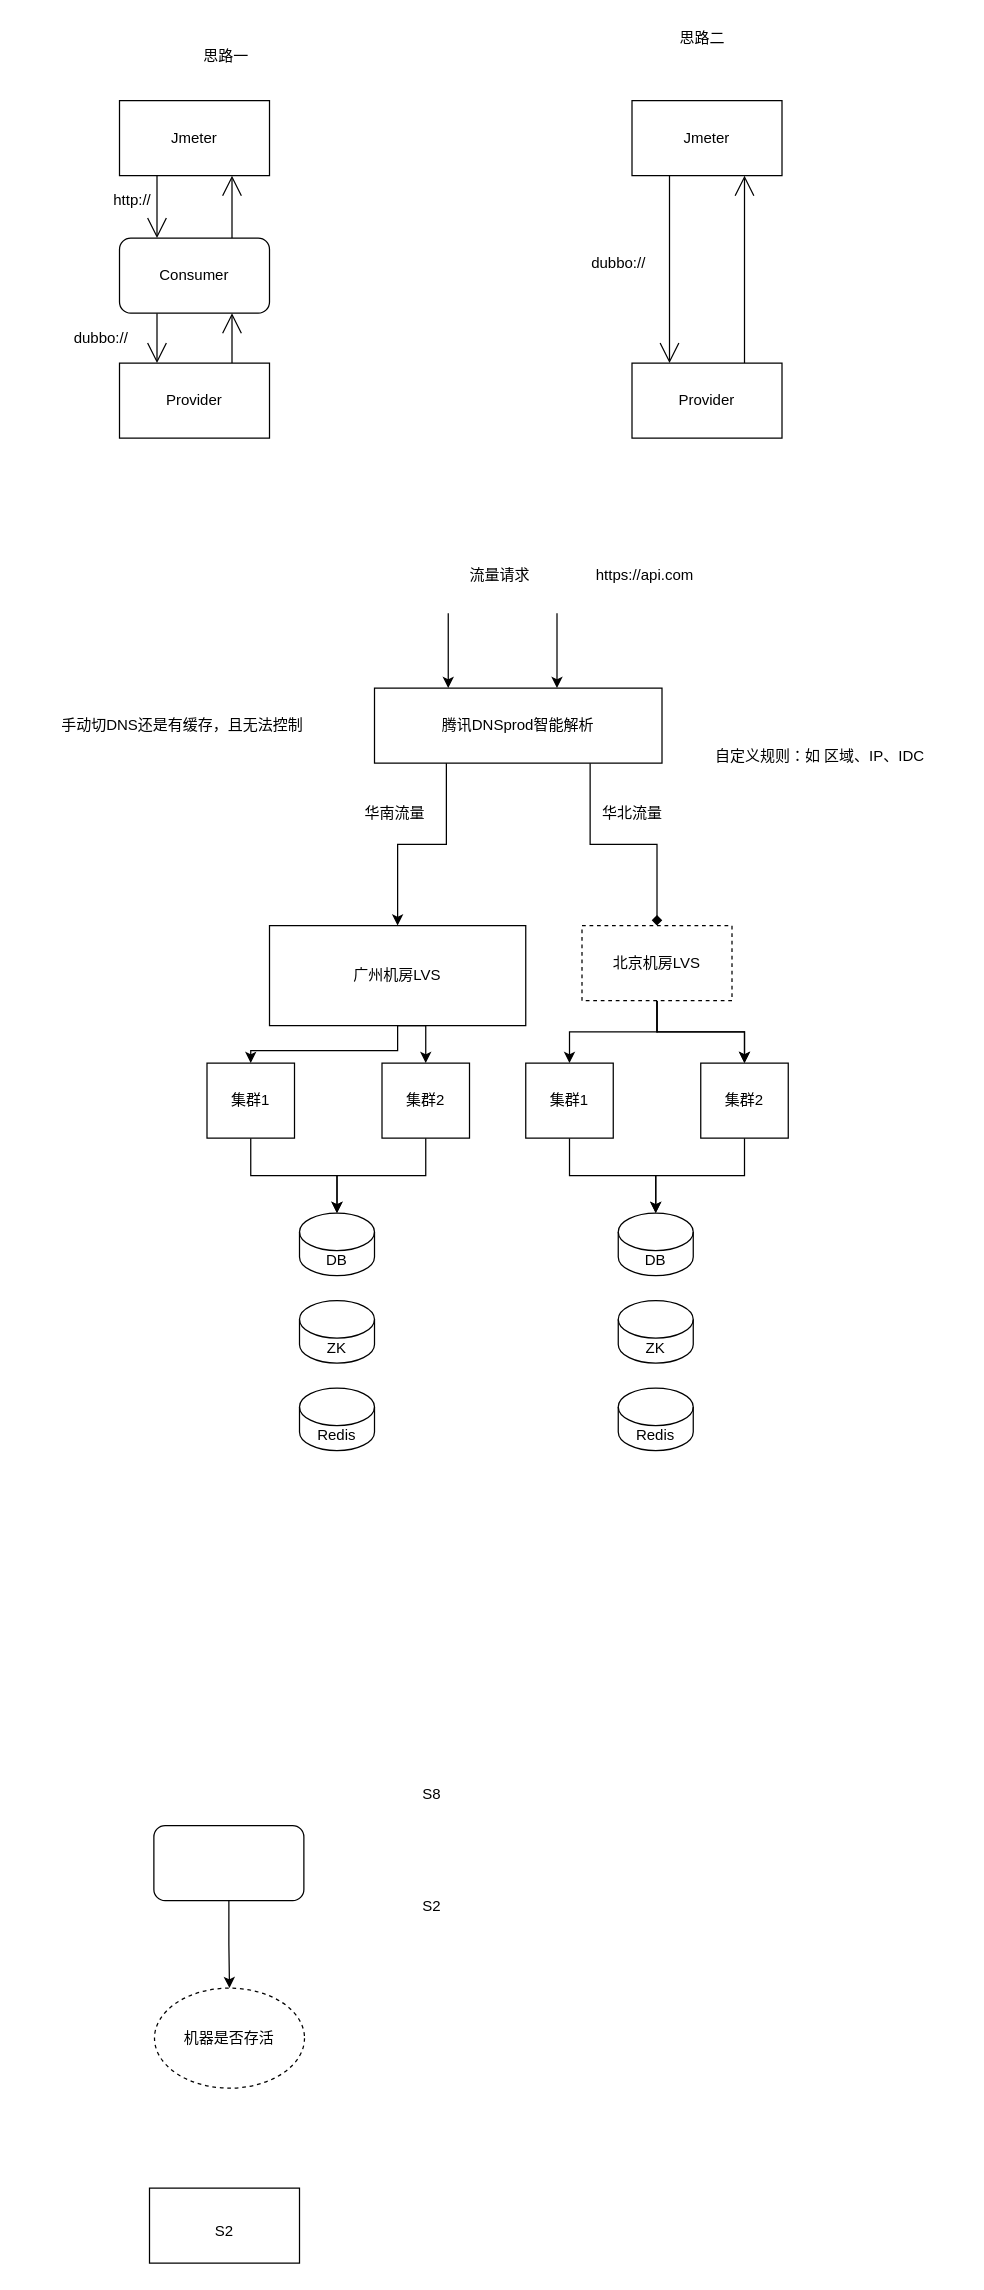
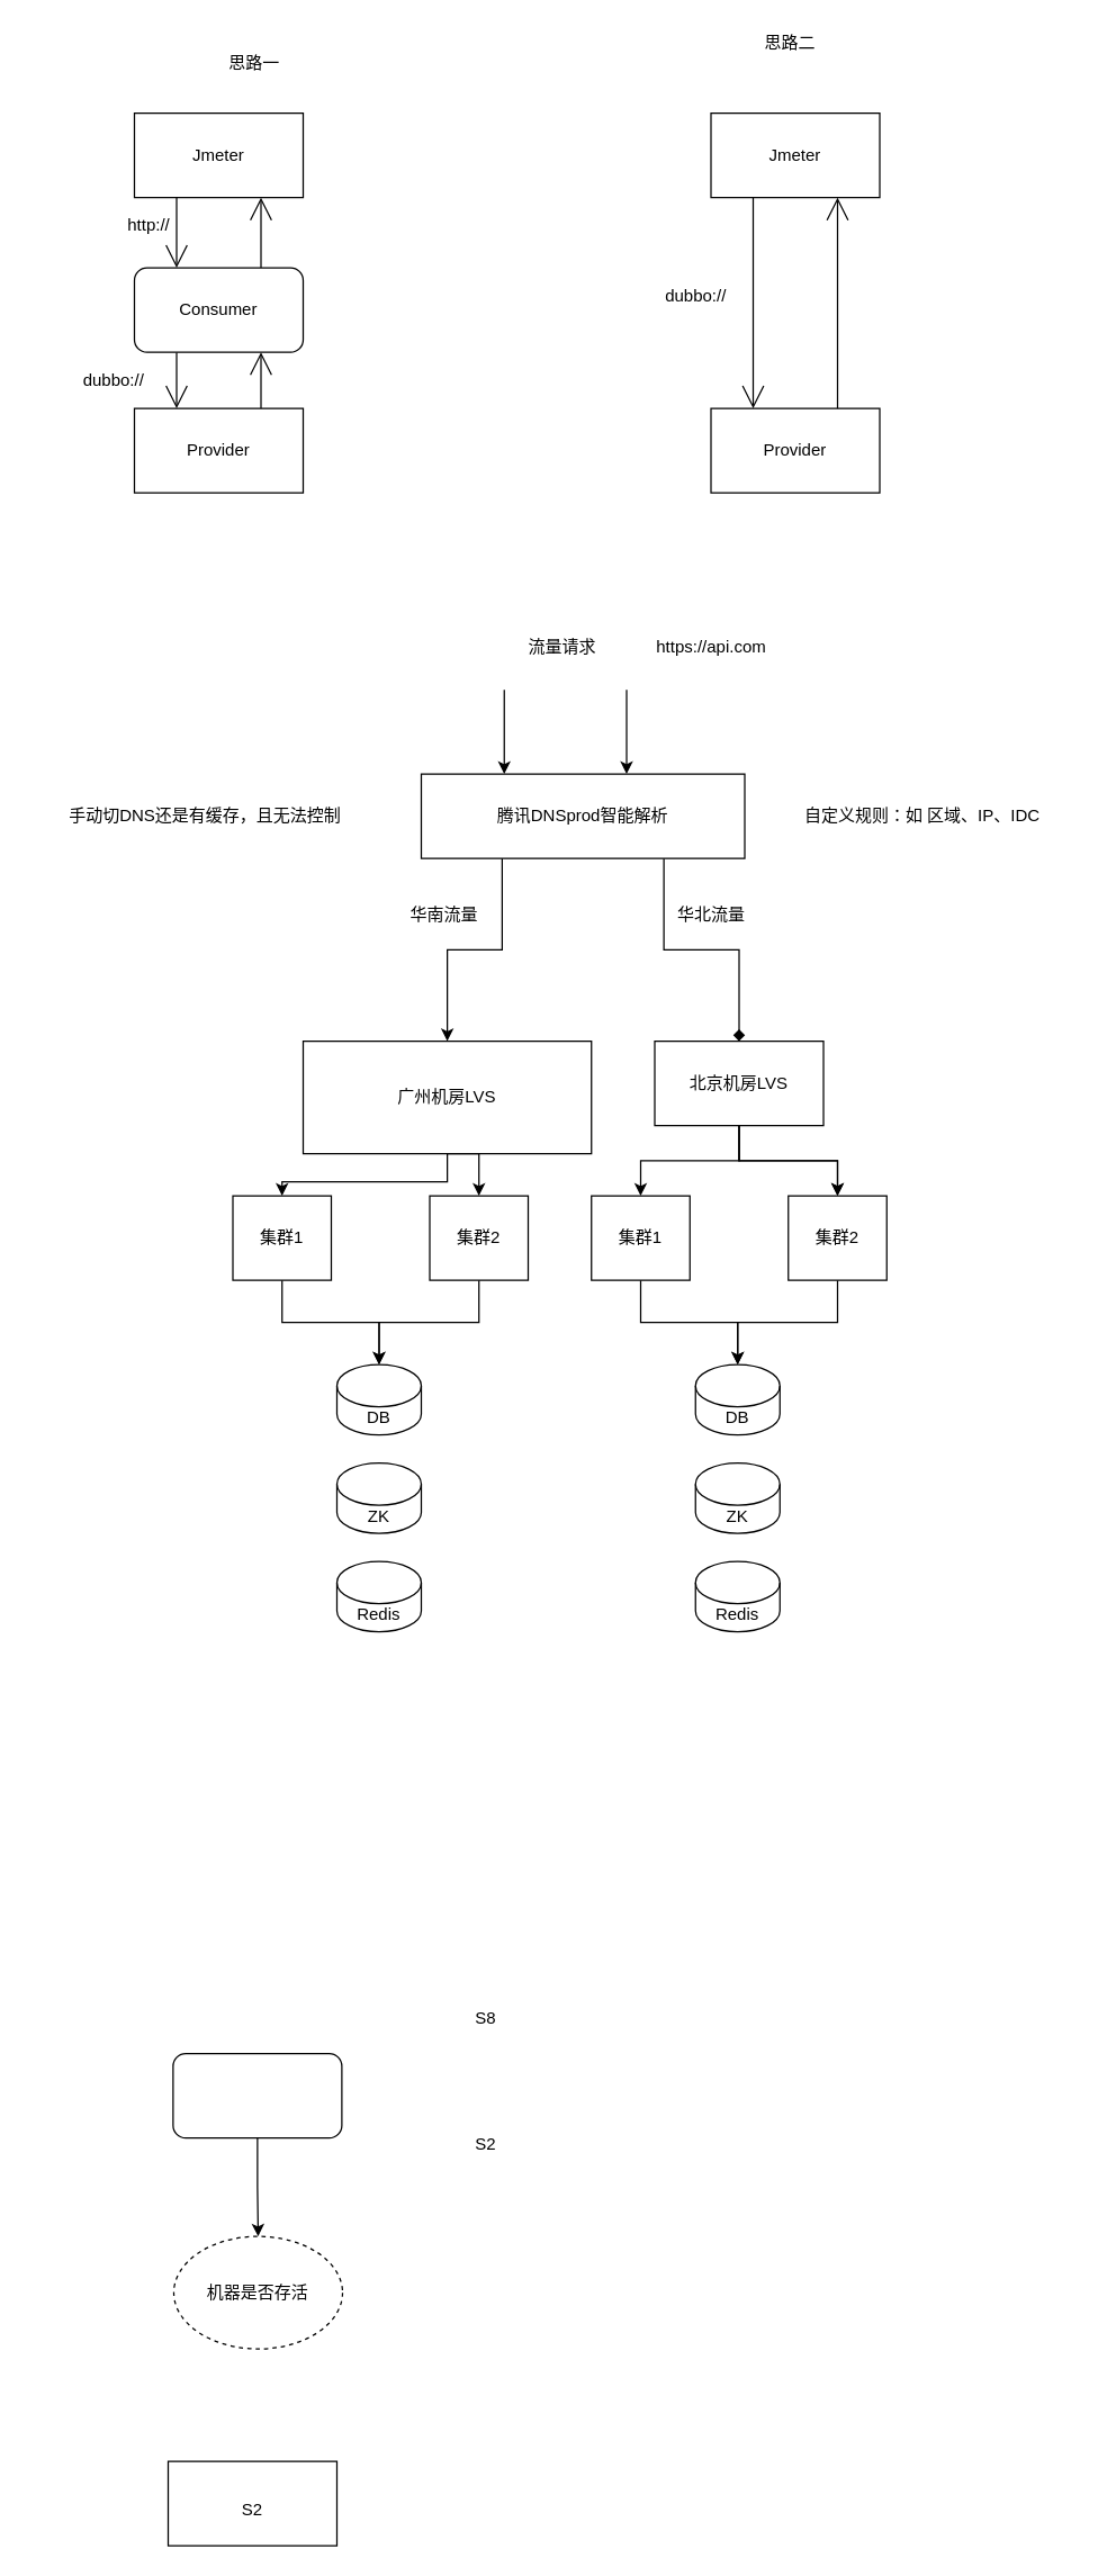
  <mxCell id="0" />
  <mxCell id="1" parent="0" />
  <mxCell id="2" style="edgeStyle=none;curved=1;rounded=0;orthogonalLoop=1;jettySize=auto;html=1;entryX=0.25;entryY=0;entryDx=0;entryDy=0;endArrow=open;startSize=14;endSize=14;sourcePerimeterSpacing=8;targetPerimeterSpacing=8;exitX=0.25;exitY=1;exitDx=0;exitDy=0;" parent="1" source="3" target="6" edge="1"><mxGeometry relative="1" as="geometry" /></mxCell>
  <mxCell id="3" value="Jmeter" style="rounded=0;whiteSpace=wrap;html=1;hachureGap=4;pointerEvents=0;" parent="1" vertex="1"><mxGeometry x="95" y="80" width="120" height="60" as="geometry" /></mxCell>
  <mxCell id="4" style="edgeStyle=none;curved=1;rounded=0;orthogonalLoop=1;jettySize=auto;html=1;exitX=0.25;exitY=1;exitDx=0;exitDy=0;endArrow=open;startSize=14;endSize=14;sourcePerimeterSpacing=8;targetPerimeterSpacing=8;entryX=0.25;entryY=0;entryDx=0;entryDy=0;" parent="1" source="6" target="8" edge="1"><mxGeometry relative="1" as="geometry" /></mxCell>
  <mxCell id="5" style="edgeStyle=none;curved=1;rounded=0;orthogonalLoop=1;jettySize=auto;html=1;exitX=0.75;exitY=0;exitDx=0;exitDy=0;entryX=0.75;entryY=1;entryDx=0;entryDy=0;endArrow=open;startSize=14;endSize=14;sourcePerimeterSpacing=8;targetPerimeterSpacing=8;" parent="1" source="6" target="3" edge="1"><mxGeometry relative="1" as="geometry" /></mxCell>
  <mxCell id="6" value="Consumer" style="whiteSpace=wrap;html=1;hachureGap=4;pointerEvents=0;rounded=1;" parent="1" vertex="1"><mxGeometry x="95" y="190" width="120" height="60" as="geometry" /></mxCell>
  <mxCell id="7" style="edgeStyle=none;curved=1;rounded=0;orthogonalLoop=1;jettySize=auto;html=1;exitX=0.75;exitY=0;exitDx=0;exitDy=0;entryX=0.75;entryY=1;entryDx=0;entryDy=0;endArrow=open;startSize=14;endSize=14;sourcePerimeterSpacing=8;targetPerimeterSpacing=8;" parent="1" source="8" target="6" edge="1"><mxGeometry relative="1" as="geometry" /></mxCell>
  <mxCell id="8" value="Provider" style="rounded=0;whiteSpace=wrap;html=1;hachureGap=4;pointerEvents=0;" parent="1" vertex="1"><mxGeometry x="95" y="290" width="120" height="60" as="geometry" /></mxCell>
  <mxCell id="9" style="edgeStyle=none;curved=1;rounded=0;orthogonalLoop=1;jettySize=auto;html=1;exitX=0.75;exitY=0;exitDx=0;exitDy=0;entryX=0.75;entryY=1;entryDx=0;entryDy=0;endArrow=open;startSize=14;endSize=14;sourcePerimeterSpacing=8;targetPerimeterSpacing=8;" parent="1" source="10" target="12" edge="1"><mxGeometry relative="1" as="geometry" /></mxCell>
  <mxCell id="10" value="Provider" style="rounded=0;whiteSpace=wrap;html=1;hachureGap=4;pointerEvents=0;" parent="1" vertex="1"><mxGeometry x="505" y="290" width="120" height="60" as="geometry" /></mxCell>
  <mxCell id="11" style="edgeStyle=none;curved=1;rounded=0;orthogonalLoop=1;jettySize=auto;html=1;exitX=0.25;exitY=1;exitDx=0;exitDy=0;entryX=0.25;entryY=0;entryDx=0;entryDy=0;endArrow=open;startSize=14;endSize=14;sourcePerimeterSpacing=8;targetPerimeterSpacing=8;" parent="1" source="12" target="10" edge="1"><mxGeometry relative="1" as="geometry" /></mxCell>
  <mxCell id="12" value="Jmeter" style="rounded=0;whiteSpace=wrap;html=1;hachureGap=4;pointerEvents=0;" parent="1" vertex="1"><mxGeometry x="505" y="80" width="120" height="60" as="geometry" /></mxCell>
  <mxCell id="13" value="dubbo://" style="text;html=1;align=center;verticalAlign=middle;resizable=0;points=[];autosize=1;strokeColor=none;fillColor=none;" parent="1" vertex="1"><mxGeometry x="459" y="200" width="70" height="20" as="geometry" /></mxCell>
  <mxCell id="14" value="http://" style="text;html=1;align=center;verticalAlign=middle;resizable=0;points=[];autosize=1;strokeColor=none;fillColor=none;" parent="1" vertex="1"><mxGeometry x="80" y="150" width="50" height="20" as="geometry" /></mxCell>
  <mxCell id="15" value="dubbo://" style="text;html=1;align=center;verticalAlign=middle;resizable=0;points=[];autosize=1;strokeColor=none;fillColor=none;" parent="1" vertex="1"><mxGeometry x="45" y="260" width="70" height="20" as="geometry" /></mxCell>
  <mxCell id="16" value="思路一" style="text;html=1;strokeColor=none;fillColor=none;align=center;verticalAlign=middle;whiteSpace=wrap;rounded=0;hachureGap=4;pointerEvents=0;" parent="1" vertex="1"><mxGeometry x="147.5" y="35" width="65" height="20" as="geometry" /></mxCell>
  <mxCell id="17" value="思路二" style="text;html=1;strokeColor=none;fillColor=none;align=center;verticalAlign=middle;whiteSpace=wrap;rounded=0;hachureGap=4;pointerEvents=0;" parent="1" vertex="1"><mxGeometry x="529" y="20" width="65" height="20" as="geometry" /></mxCell>
  <mxCell id="18" style="edgeStyle=orthogonalEdgeStyle;rounded=0;orthogonalLoop=1;jettySize=auto;html=1;exitX=0.75;exitY=1;exitDx=0;exitDy=0;entryX=0.5;entryY=0;entryDx=0;entryDy=0;endArrow=diamond;" parent="1" source="19" target="29" edge="1"><mxGeometry relative="1" as="geometry" /></mxCell>
  <mxCell id="19" value="腾讯DNSprod智能解析" style="rounded=0;whiteSpace=wrap;html=1;" parent="1" vertex="1"><mxGeometry x="299" y="550" width="230" height="60" as="geometry" /></mxCell>
  <mxCell id="20" value="" style="endArrow=classic;html=1;rounded=0;" parent="1" edge="1"><mxGeometry width="50" height="50" relative="1" as="geometry"><mxPoint x="358" y="490" as="sourcePoint" /><mxPoint x="358" y="550" as="targetPoint" /></mxGeometry></mxCell>
  <mxCell id="21" value="" style="endArrow=classic;html=1;rounded=0;" parent="1" edge="1"><mxGeometry width="50" height="50" relative="1" as="geometry"><mxPoint x="445" y="490" as="sourcePoint" /><mxPoint x="445" y="550" as="targetPoint" /></mxGeometry></mxCell>
  <mxCell id="22" value="流量请求" style="text;html=1;align=center;verticalAlign=middle;resizable=0;points=[];autosize=1;strokeColor=none;fillColor=none;" parent="1" vertex="1"><mxGeometry x="359" y="445" width="80" height="30" as="geometry" /></mxCell>
  <mxCell id="23" style="edgeStyle=orthogonalEdgeStyle;rounded=0;orthogonalLoop=1;jettySize=auto;html=1;exitX=0.5;exitY=1;exitDx=0;exitDy=0;entryX=0.5;entryY=0;entryDx=0;entryDy=0;" parent="1" source="25" target="33" edge="1"><mxGeometry relative="1" as="geometry" /></mxCell>
  <mxCell id="24" style="edgeStyle=orthogonalEdgeStyle;rounded=0;orthogonalLoop=1;jettySize=auto;html=1;exitX=0.5;exitY=1;exitDx=0;exitDy=0;entryX=0.5;entryY=0;entryDx=0;entryDy=0;" parent="1" source="25" target="35" edge="1"><mxGeometry relative="1" as="geometry" /></mxCell>
  <mxCell id="25" value="广州机房LVS" style="rounded=0;whiteSpace=wrap;html=1;" parent="1" vertex="1"><mxGeometry x="215" y="740" width="205" height="80" as="geometry" /></mxCell>
  <mxCell id="26" value="" style="edgeStyle=orthogonalEdgeStyle;rounded=0;orthogonalLoop=1;jettySize=auto;html=1;" parent="1" source="29" target="45" edge="1"><mxGeometry relative="1" as="geometry" /></mxCell>
  <mxCell id="27" value="" style="edgeStyle=orthogonalEdgeStyle;rounded=0;orthogonalLoop=1;jettySize=auto;html=1;" parent="1" source="29" target="45" edge="1"><mxGeometry relative="1" as="geometry" /></mxCell>
  <mxCell id="28" style="edgeStyle=orthogonalEdgeStyle;rounded=0;orthogonalLoop=1;jettySize=auto;html=1;exitX=0.5;exitY=1;exitDx=0;exitDy=0;entryX=0.5;entryY=0;entryDx=0;entryDy=0;" parent="1" source="29" target="43" edge="1"><mxGeometry relative="1" as="geometry" /></mxCell>
- <mxCell id="29" value="北京机房LVS" style="rounded=0;whiteSpace=wrap;html=1;dashed=1;" parent="1" vertex="1"><mxGeometry x="465" y="740" width="120" height="60" as="geometry" /></mxCell>
+ <mxCell id="29" value="北京机房LVS" style="rounded=0;whiteSpace=wrap;html=1;" parent="1" vertex="1"><mxGeometry x="465" y="740" width="120" height="60" as="geometry" /></mxCell>
  <mxCell id="30" style="edgeStyle=orthogonalEdgeStyle;rounded=0;orthogonalLoop=1;jettySize=auto;html=1;exitX=0.25;exitY=1;exitDx=0;exitDy=0;entryX=0.5;entryY=0;entryDx=0;entryDy=0;" parent="1" source="19" target="25" edge="1"><mxGeometry relative="1" as="geometry" /></mxCell>
- <mxCell id="31" value="https://api.com" style="text;html=1;align=center;verticalAlign=middle;resizable=0;points=[];autosize=1;strokeColor=none;fillColor=none;" parent="1" vertex="1"><mxGeometry x="460" y="445" width="110" height="30" as="geometry" /></mxCell>
+ <mxCell id="31" value="https://api.com" style="text;html=1;align=center;verticalAlign=middle;resizable=0;points=[];autosize=1;strokeColor=none;fillColor=none;" parent="1" vertex="1"><mxGeometry x="450" y="445" width="110" height="30" as="geometry" /></mxCell>
  <mxCell id="32" style="edgeStyle=orthogonalEdgeStyle;rounded=0;orthogonalLoop=1;jettySize=auto;html=1;exitX=0.5;exitY=1;exitDx=0;exitDy=0;" parent="1" source="33" target="36" edge="1"><mxGeometry relative="1" as="geometry" /></mxCell>
  <mxCell id="33" value="集群1" style="rounded=0;whiteSpace=wrap;html=1;" parent="1" vertex="1"><mxGeometry x="165" y="850" width="70" height="60" as="geometry" /></mxCell>
  <mxCell id="34" style="edgeStyle=orthogonalEdgeStyle;rounded=0;orthogonalLoop=1;jettySize=auto;html=1;exitX=0.5;exitY=1;exitDx=0;exitDy=0;entryX=0.5;entryY=0;entryDx=0;entryDy=0;entryPerimeter=0;" parent="1" source="35" target="36" edge="1"><mxGeometry relative="1" as="geometry" /></mxCell>
  <mxCell id="35" value="集群2" style="rounded=0;whiteSpace=wrap;html=1;" parent="1" vertex="1"><mxGeometry x="305" y="850" width="70" height="60" as="geometry" /></mxCell>
  <mxCell id="36" value="DB" style="shape=cylinder3;whiteSpace=wrap;html=1;boundedLbl=1;backgroundOutline=1;size=15;" parent="1" vertex="1"><mxGeometry x="239" y="970" width="60" height="50" as="geometry" /></mxCell>
  <mxCell id="37" value="ZK" style="shape=cylinder3;whiteSpace=wrap;html=1;boundedLbl=1;backgroundOutline=1;size=15;" parent="1" vertex="1"><mxGeometry x="239" y="1040" width="60" height="50" as="geometry" /></mxCell>
  <mxCell id="38" value="Redis" style="shape=cylinder3;whiteSpace=wrap;html=1;boundedLbl=1;backgroundOutline=1;size=15;" parent="1" vertex="1"><mxGeometry x="239" y="1110" width="60" height="50" as="geometry" /></mxCell>
  <mxCell id="39" value="华南流量" style="text;html=1;align=center;verticalAlign=middle;resizable=0;points=[];autosize=1;strokeColor=none;fillColor=none;" parent="1" vertex="1"><mxGeometry x="275" y="635" width="80" height="30" as="geometry" /></mxCell>
- <mxCell id="40" value="自定义规则：如 区域、IP、IDC" style="text;html=1;align=center;verticalAlign=middle;resizable=0;points=[];autosize=1;strokeColor=none;fillColor=none;" parent="1" vertex="1"><mxGeometry x="545" y="590" width="220" height="30" as="geometry" /></mxCell>
+ <mxCell id="40" value="自定义规则：如 区域、IP、IDC" style="text;html=1;align=center;verticalAlign=middle;resizable=0;points=[];autosize=1;strokeColor=none;fillColor=none;" parent="1" vertex="1"><mxGeometry x="545" y="565" width="220" height="30" as="geometry" /></mxCell>
  <mxCell id="41" value="华北流量" style="text;html=1;align=center;verticalAlign=middle;resizable=0;points=[];autosize=1;strokeColor=none;fillColor=none;" parent="1" vertex="1"><mxGeometry x="465" y="635" width="80" height="30" as="geometry" /></mxCell>
  <mxCell id="42" style="edgeStyle=orthogonalEdgeStyle;rounded=0;orthogonalLoop=1;jettySize=auto;html=1;exitX=0.5;exitY=1;exitDx=0;exitDy=0;" parent="1" source="43" target="46" edge="1"><mxGeometry relative="1" as="geometry" /></mxCell>
  <mxCell id="43" value="集群1" style="rounded=0;whiteSpace=wrap;html=1;" parent="1" vertex="1"><mxGeometry x="420" y="850" width="70" height="60" as="geometry" /></mxCell>
  <mxCell id="44" style="edgeStyle=orthogonalEdgeStyle;rounded=0;orthogonalLoop=1;jettySize=auto;html=1;exitX=0.5;exitY=1;exitDx=0;exitDy=0;entryX=0.5;entryY=0;entryDx=0;entryDy=0;entryPerimeter=0;" parent="1" source="45" target="46" edge="1"><mxGeometry relative="1" as="geometry" /></mxCell>
  <mxCell id="45" value="集群2" style="rounded=0;whiteSpace=wrap;html=1;" parent="1" vertex="1"><mxGeometry x="560" y="850" width="70" height="60" as="geometry" /></mxCell>
  <mxCell id="46" value="DB" style="shape=cylinder3;whiteSpace=wrap;html=1;boundedLbl=1;backgroundOutline=1;size=15;" parent="1" vertex="1"><mxGeometry x="494" y="970" width="60" height="50" as="geometry" /></mxCell>
  <mxCell id="47" value="ZK" style="shape=cylinder3;whiteSpace=wrap;html=1;boundedLbl=1;backgroundOutline=1;size=15;" parent="1" vertex="1"><mxGeometry x="494" y="1040" width="60" height="50" as="geometry" /></mxCell>
  <mxCell id="48" value="Redis" style="shape=cylinder3;whiteSpace=wrap;html=1;boundedLbl=1;backgroundOutline=1;size=15;" parent="1" vertex="1"><mxGeometry x="494" y="1110" width="60" height="50" as="geometry" /></mxCell>
  <mxCell id="49" value="手动切DNS还是有缓存，且无法控制" style="text;html=1;align=center;verticalAlign=middle;resizable=0;points=[];autosize=1;strokeColor=none;fillColor=none;" parent="1" vertex="1"><mxGeometry x="20" y="565" width="250" height="30" as="geometry" /></mxCell>
  <mxCell id="50" style="edgeStyle=orthogonalEdgeStyle;rounded=0;orthogonalLoop=1;jettySize=auto;html=1;exitX=0.5;exitY=1;exitDx=0;exitDy=0;entryX=0.5;entryY=0;entryDx=0;entryDy=0;" edge="1" parent="1" source="51" target="54"><mxGeometry relative="1" as="geometry" /></mxCell>
  <mxCell id="51" value="" style="rounded=1;whiteSpace=wrap;html=1;" vertex="1" parent="1"><mxGeometry x="122.5" y="1460" width="120" height="60" as="geometry" /></mxCell>
  <mxCell id="52" value="S8" style="text;html=1;strokeColor=none;fillColor=none;align=center;verticalAlign=middle;whiteSpace=wrap;rounded=0;" vertex="1" parent="1"><mxGeometry x="315" y="1420" width="60" height="30" as="geometry" /></mxCell>
  <mxCell id="53" value="S2" style="text;html=1;strokeColor=none;fillColor=none;align=center;verticalAlign=middle;whiteSpace=wrap;rounded=0;" vertex="1" parent="1"><mxGeometry x="315" y="1510" width="60" height="30" as="geometry" /></mxCell>
  <mxCell id="54" value="机器是否存活" style="ellipse;whiteSpace=wrap;html=1;dashed=1;" vertex="1" parent="1"><mxGeometry x="123" y="1590" width="120" height="80" as="geometry" /></mxCell>
  <mxCell id="55" value="" style="rounded=0;whiteSpace=wrap;html=1;" vertex="1" parent="1"><mxGeometry x="119" y="1750" width="120" height="60" as="geometry" /></mxCell>
  <mxCell id="56" value="S2" style="text;html=1;strokeColor=none;fillColor=none;align=center;verticalAlign=middle;whiteSpace=wrap;rounded=0;" vertex="1" parent="1"><mxGeometry x="149" y="1770" width="60" height="30" as="geometry" /></mxCell>
